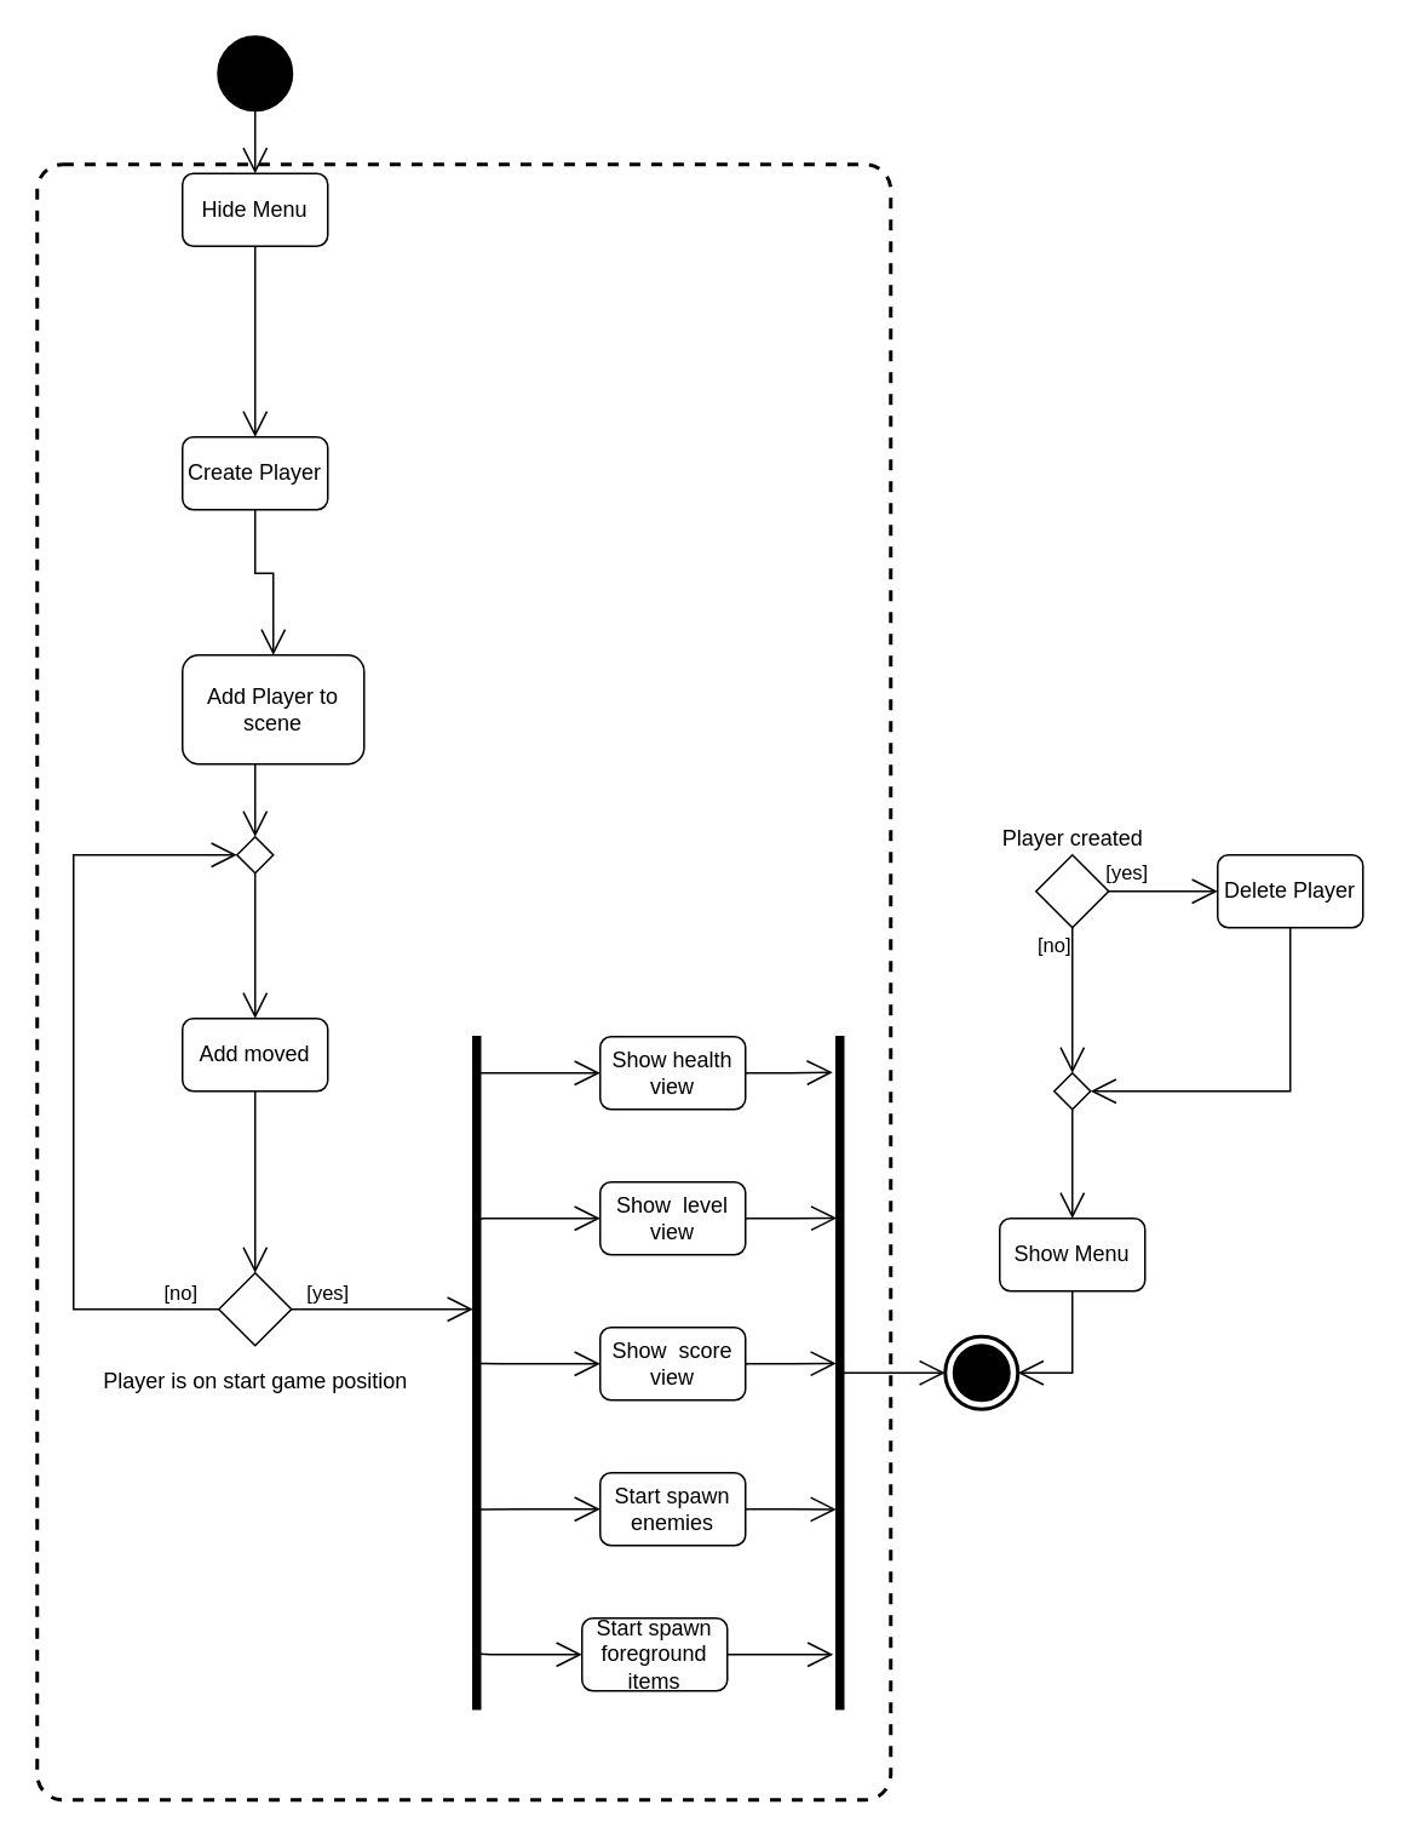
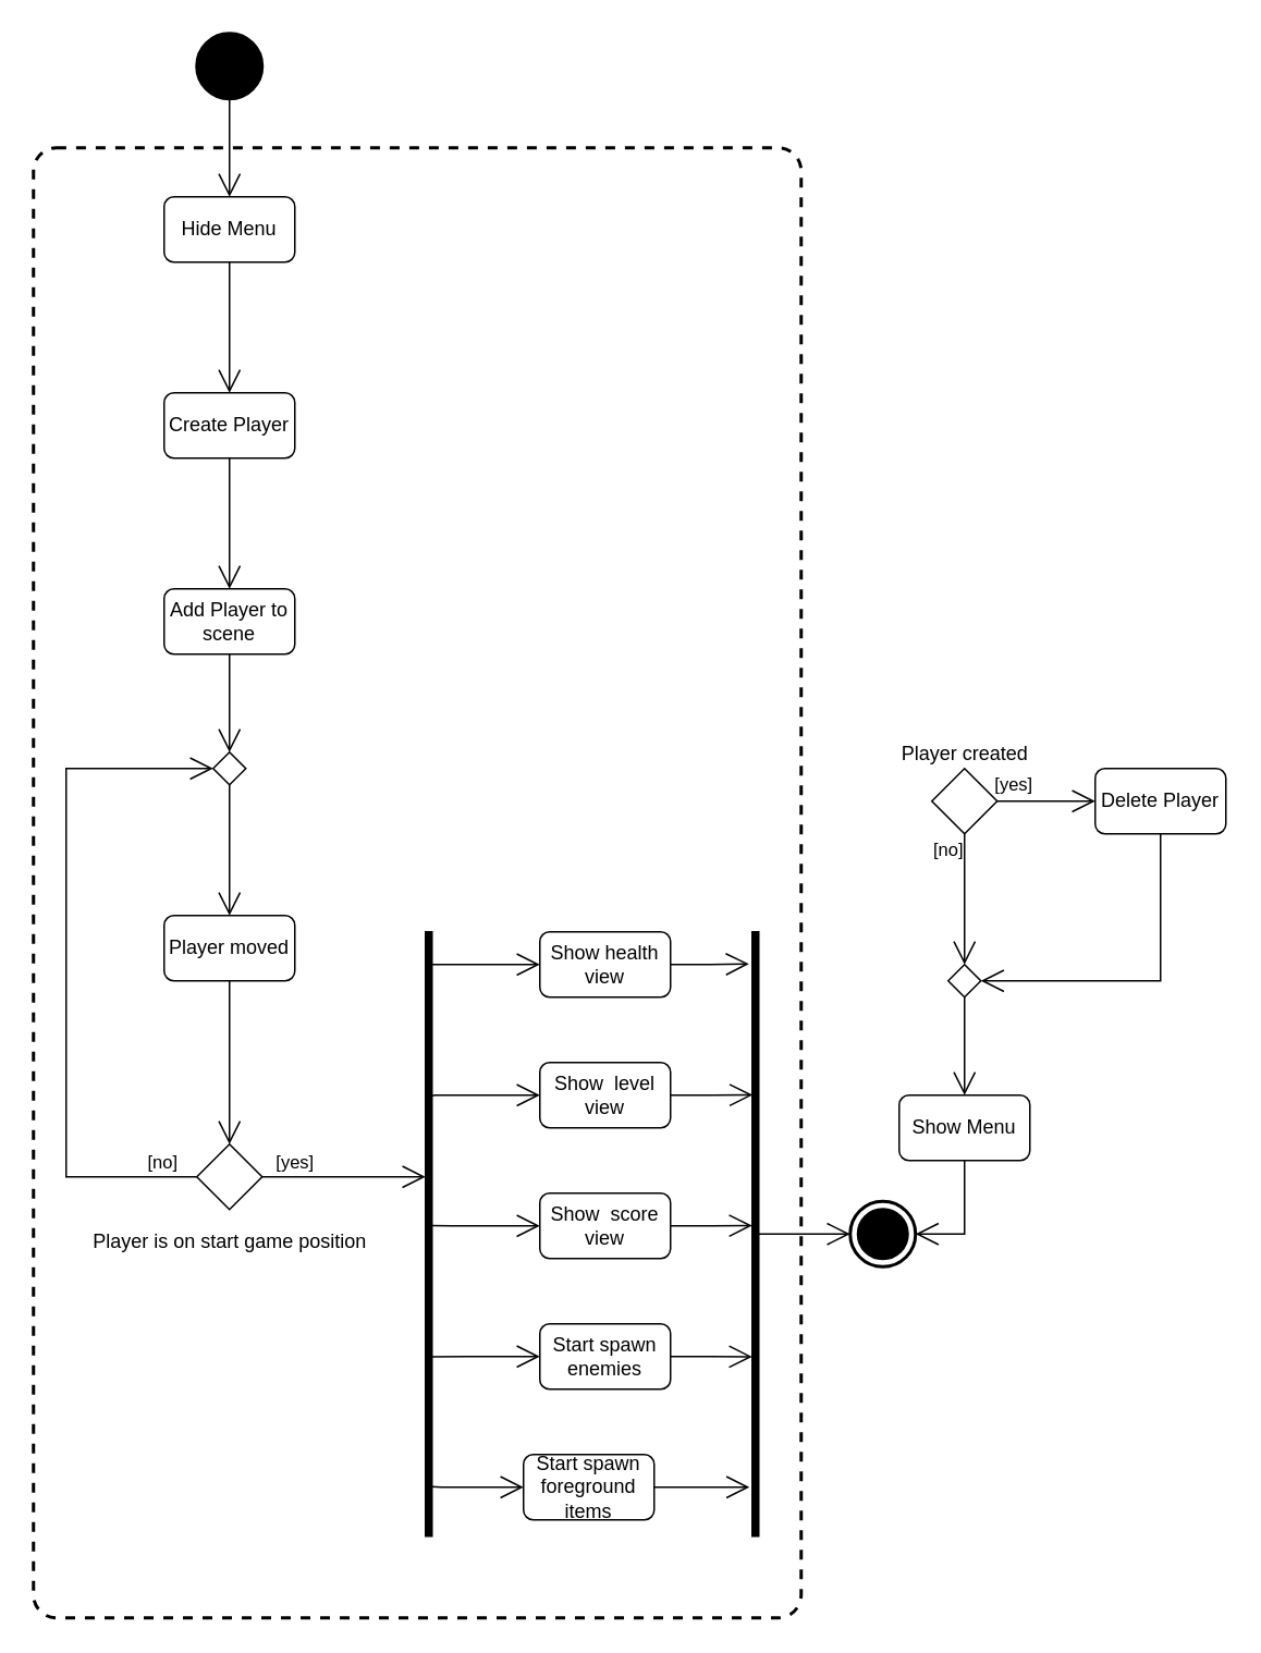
  <mxCell id="0" />
  <mxCell id="1" parent="0" />
  <mxCell id="2" value="&amp;lt;&amp;lt;structured&amp;gt;&amp;gt; node name" style="shape=rect;html=1;rounded=1;dashed=1;strokeWidth=2;verticalAlign=top;whiteSpace=wrap;align=center;fillColor=none;noLabel=1;fontColor=none;arcSize=3;" parent="1" vertex="1"><mxGeometry x="20" y="90" width="470" height="900" as="geometry" /></mxCell>
  <mxCell id="3" style="edgeStyle=orthogonalEdgeStyle;rounded=0;orthogonalLoop=1;jettySize=auto;html=1;entryX=0.5;entryY=0;entryDx=0;entryDy=0;endArrow=open;endFill=0;endSize=12;" parent="1" source="4" target="6" edge="1"><mxGeometry relative="1" as="geometry" /></mxCell>
  <mxCell id="4" value="" style="shape=ellipse;html=1;fillColor=#000000;strokeWidth=2;verticalLabelPosition=bottom;verticalAlignment=top;perimeter=ellipsePerimeter;" parent="1" vertex="1"><mxGeometry x="120" y="20" width="40" height="40" as="geometry" /></mxCell>
  <mxCell id="5" style="edgeStyle=orthogonalEdgeStyle;rounded=0;orthogonalLoop=1;jettySize=auto;html=1;entryX=0.5;entryY=0;entryDx=0;entryDy=0;endArrow=open;endFill=0;endSize=12;" parent="1" source="6" target="8" edge="1"><mxGeometry relative="1" as="geometry" /></mxCell>
- <mxCell id="6" value="Hide Menu" style="shape=rect;html=1;rounded=1;whiteSpace=wrap;align=center;" parent="1" vertex="1"><mxGeometry x="100" y="95" width="80" height="40" as="geometry" /></mxCell>
+ <mxCell id="6" value="Hide Menu" style="shape=rect;html=1;rounded=1;whiteSpace=wrap;align=center;" parent="1" vertex="1"><mxGeometry x="100" y="120" width="80" height="40" as="geometry" /></mxCell>
  <mxCell id="7" style="edgeStyle=orthogonalEdgeStyle;rounded=0;orthogonalLoop=1;jettySize=auto;html=1;entryX=0.5;entryY=0;entryDx=0;entryDy=0;endArrow=open;endFill=0;endSize=12;" parent="1" source="8" target="10" edge="1"><mxGeometry relative="1" as="geometry" /></mxCell>
  <mxCell id="8" value="Create Player" style="shape=rect;html=1;rounded=1;whiteSpace=wrap;align=center;" parent="1" vertex="1"><mxGeometry x="100" y="240" width="80" height="40" as="geometry" /></mxCell>
  <mxCell id="9" style="edgeStyle=elbowEdgeStyle;rounded=0;orthogonalLoop=1;jettySize=auto;html=1;entryX=0.5;entryY=0;entryDx=0;entryDy=0;endArrow=open;endFill=0;startSize=6;endSize=12;" parent="1" source="10" target="15" edge="1"><mxGeometry relative="1" as="geometry" /></mxCell>
- <mxCell id="10" value="Add Player to scene" style="shape=rect;html=1;rounded=1;whiteSpace=wrap;align=center;" parent="1" vertex="1"><mxGeometry x="100" y="360" width="100" height="60" as="geometry" /></mxCell>
- <mxCell id="11" value="Add moved" style="shape=rect;html=1;rounded=1;whiteSpace=wrap;align=center;" parent="1" vertex="1"><mxGeometry x="100" y="560" width="80" height="40" as="geometry" /></mxCell>
+ <mxCell id="10" value="Add Player to scene" style="shape=rect;html=1;rounded=1;whiteSpace=wrap;align=center;" parent="1" vertex="1"><mxGeometry x="100" y="360" width="80" height="40" as="geometry" /></mxCell>
+ <mxCell id="11" value="Player moved" style="shape=rect;html=1;rounded=1;whiteSpace=wrap;align=center;" parent="1" vertex="1"><mxGeometry x="100" y="560" width="80" height="40" as="geometry" /></mxCell>
  <mxCell id="12" value="Player is on start game position" style="shape=rhombus;html=1;verticalLabelPosition=bottom;verticalAlignment=top;" parent="1" vertex="1"><mxGeometry x="120" y="700" width="40" height="40" as="geometry" /></mxCell>
  <mxCell id="13" value="" style="edgeStyle=elbowEdgeStyle;html=1;elbow=horizontal;align=right;verticalAlign=bottom;endArrow=none;rounded=0;labelBackgroundColor=none;startArrow=open;startSize=12;entryX=0.5;entryY=1;entryDx=0;entryDy=0;exitX=0.5;exitY=0;exitDx=0;exitDy=0;" parent="1" source="12" target="11" edge="1"><mxGeometry relative="1" as="geometry"><mxPoint x="140" y="660" as="targetPoint" /><mxPoint x="180" y="680" as="sourcePoint" /></mxGeometry></mxCell>
  <mxCell id="14" value="[no]" style="edgeStyle=elbowEdgeStyle;html=1;elbow=vertical;verticalAlign=bottom;endArrow=open;rounded=0;labelBackgroundColor=none;endSize=12;entryX=0;entryY=0.5;entryDx=0;entryDy=0;exitX=0;exitY=0.5;exitDx=0;exitDy=0;" parent="1" source="12" target="15" edge="1"><mxGeometry x="-0.902" relative="1" as="geometry"><mxPoint x="40" y="720" as="targetPoint" /><mxPoint x="60" y="720" as="sourcePoint" /><Array as="points"><mxPoint x="40" y="620" /></Array><mxPoint as="offset" /></mxGeometry></mxCell>
  <mxCell id="15" value="" style="shape=rhombus;html=1;verticalLabelPosition=top;verticalAlignment=bottom;" parent="1" vertex="1"><mxGeometry x="130" y="460" width="20" height="20" as="geometry" /></mxCell>
  <mxCell id="16" value="" style="edgeStyle=elbowEdgeStyle;html=1;elbow=horizontal;align=right;verticalAlign=bottom;rounded=0;labelBackgroundColor=none;endArrow=open;endSize=12;entryX=0.5;entryY=0;entryDx=0;entryDy=0;" parent="1" source="15" target="11" edge="1"><mxGeometry relative="1" as="geometry"><mxPoint x="-10" y="520" as="targetPoint" /></mxGeometry></mxCell>
  <mxCell id="17" style="edgeStyle=elbowEdgeStyle;rounded=0;jumpSize=12;orthogonalLoop=1;jettySize=auto;html=1;startArrow=open;startFill=0;startSize=12;sourcePerimeterSpacing=12;endArrow=none;endFill=0;endSize=12;exitX=0;exitY=0.5;exitDx=0;exitDy=0;" parent="1" source="20" target="18" edge="1"><mxGeometry relative="1" as="geometry"><mxPoint x="300" y="640" as="targetPoint" /><Array as="points"><mxPoint x="270" y="590" /><mxPoint x="280" y="590" /></Array></mxGeometry></mxCell>
  <mxCell id="18" value="" style="shape=rect;html=1;fillColor=#000000;verticalLabelPosition=bottom;verticalAlignment=top;" parent="1" vertex="1"><mxGeometry x="260" y="570" width="4" height="370" as="geometry" /></mxCell>
  <mxCell id="19" style="edgeStyle=elbowEdgeStyle;rounded=0;jumpSize=12;orthogonalLoop=1;jettySize=auto;html=1;startArrow=none;startFill=0;startSize=12;sourcePerimeterSpacing=12;endArrow=open;endFill=0;endSize=12;entryX=-0.5;entryY=0.053;entryDx=0;entryDy=0;entryPerimeter=0;exitX=1;exitY=0.5;exitDx=0;exitDy=0;" parent="1" source="20" target="35" edge="1"><mxGeometry relative="1" as="geometry"><mxPoint x="480" y="590" as="targetPoint" /></mxGeometry></mxCell>
  <mxCell id="20" value="Show health view" style="shape=rect;html=1;rounded=1;whiteSpace=wrap;align=center;" parent="1" vertex="1"><mxGeometry x="330" y="570" width="80" height="40" as="geometry" /></mxCell>
  <mxCell id="21" style="edgeStyle=elbowEdgeStyle;rounded=0;jumpSize=12;orthogonalLoop=1;jettySize=auto;html=1;entryX=0.072;entryY=0.27;entryDx=0;entryDy=0;startArrow=none;startFill=0;startSize=12;sourcePerimeterSpacing=12;endArrow=open;endFill=0;endSize=12;entryPerimeter=0;exitX=1;exitY=0.5;exitDx=0;exitDy=0;" parent="1" source="22" target="35" edge="1"><mxGeometry relative="1" as="geometry" /></mxCell>
  <mxCell id="22" value="Show&amp;nbsp; level view" style="shape=rect;html=1;rounded=1;whiteSpace=wrap;align=center;" parent="1" vertex="1"><mxGeometry x="330" y="650" width="80" height="40" as="geometry" /></mxCell>
  <mxCell id="23" style="edgeStyle=elbowEdgeStyle;rounded=0;jumpSize=12;orthogonalLoop=1;jettySize=auto;html=1;entryX=0;entryY=0.486;entryDx=0;entryDy=0;entryPerimeter=0;startArrow=none;startFill=0;startSize=12;sourcePerimeterSpacing=12;endArrow=open;endFill=0;endSize=12;exitX=1;exitY=0.5;exitDx=0;exitDy=0;" parent="1" source="24" target="35" edge="1"><mxGeometry relative="1" as="geometry" /></mxCell>
  <mxCell id="24" value="Show&amp;nbsp; score view" style="shape=rect;html=1;rounded=1;whiteSpace=wrap;align=center;" parent="1" vertex="1"><mxGeometry x="330" y="730" width="80" height="40" as="geometry" /></mxCell>
  <mxCell id="25" style="edgeStyle=elbowEdgeStyle;rounded=0;jumpSize=12;orthogonalLoop=1;jettySize=auto;html=1;startArrow=none;startFill=0;startSize=12;sourcePerimeterSpacing=12;endArrow=open;endFill=0;endSize=12;entryX=0;entryY=0.703;entryDx=0;entryDy=0;entryPerimeter=0;exitX=1;exitY=0.5;exitDx=0;exitDy=0;" parent="1" source="26" target="35" edge="1"><mxGeometry relative="1" as="geometry"><mxPoint x="480" y="830" as="targetPoint" /></mxGeometry></mxCell>
  <mxCell id="26" value="Start spawn enemies" style="shape=rect;html=1;rounded=1;whiteSpace=wrap;align=center;" parent="1" vertex="1"><mxGeometry x="330" y="810" width="80" height="40" as="geometry" /></mxCell>
  <mxCell id="27" style="edgeStyle=elbowEdgeStyle;rounded=0;jumpSize=12;orthogonalLoop=1;jettySize=auto;html=1;entryX=-0.413;entryY=0.919;entryDx=0;entryDy=0;entryPerimeter=0;startArrow=none;startFill=0;startSize=12;sourcePerimeterSpacing=12;endArrow=open;endFill=0;endSize=12;exitX=1;exitY=0.5;exitDx=0;exitDy=0;" parent="1" source="28" target="35" edge="1"><mxGeometry relative="1" as="geometry" /></mxCell>
  <mxCell id="28" value="Start spawn foreground items" style="shape=rect;html=1;rounded=1;whiteSpace=wrap;align=center;" parent="1" vertex="1"><mxGeometry x="320" y="890" width="80" height="40" as="geometry" /></mxCell>
  <mxCell id="29" value="[yes]" style="edgeStyle=elbowEdgeStyle;html=1;elbow=vertical;verticalAlign=bottom;endArrow=open;rounded=0;labelBackgroundColor=none;endSize=12;exitX=1;exitY=0.5;exitDx=0;exitDy=0;entryX=0;entryY=0.405;entryDx=0;entryDy=0;entryPerimeter=0;" parent="1" source="12" target="18" edge="1"><mxGeometry y="-30" relative="1" as="geometry"><mxPoint x="240" y="720" as="targetPoint" /><mxPoint x="180" y="720" as="sourcePoint" /><Array as="points"><mxPoint x="220" y="720" /></Array><mxPoint x="-30" y="-30" as="offset" /></mxGeometry></mxCell>
  <mxCell id="30" style="edgeStyle=elbowEdgeStyle;rounded=0;jumpSize=12;orthogonalLoop=1;jettySize=auto;html=1;startArrow=open;startFill=0;startSize=12;sourcePerimeterSpacing=12;endArrow=none;endFill=0;endSize=12;exitX=0;exitY=0.5;exitDx=0;exitDy=0;entryX=0.909;entryY=0.271;entryDx=0;entryDy=0;entryPerimeter=0;" parent="1" source="22" target="18" edge="1"><mxGeometry relative="1" as="geometry"><mxPoint x="260" y="669" as="targetPoint" /><mxPoint x="306" y="669.41" as="sourcePoint" /><Array as="points"><mxPoint x="266" y="669.41" /><mxPoint x="276" y="669.41" /></Array></mxGeometry></mxCell>
  <mxCell id="31" style="edgeStyle=elbowEdgeStyle;rounded=0;jumpSize=12;orthogonalLoop=1;jettySize=auto;html=1;startArrow=open;startFill=0;startSize=12;sourcePerimeterSpacing=12;endArrow=none;endFill=0;endSize=12;exitX=0;exitY=0.5;exitDx=0;exitDy=0;entryX=0.962;entryY=0.486;entryDx=0;entryDy=0;entryPerimeter=0;" parent="1" source="24" target="18" edge="1"><mxGeometry relative="1" as="geometry"><mxPoint x="273.636" y="680.27" as="targetPoint" /><mxPoint x="320" y="680" as="sourcePoint" /><Array as="points"><mxPoint x="276" y="679.41" /><mxPoint x="286" y="679.41" /></Array></mxGeometry></mxCell>
  <mxCell id="32" style="edgeStyle=elbowEdgeStyle;rounded=0;jumpSize=12;orthogonalLoop=1;jettySize=auto;html=1;startArrow=open;startFill=0;startSize=12;sourcePerimeterSpacing=12;endArrow=none;endFill=0;endSize=12;exitX=0;exitY=0.5;exitDx=0;exitDy=0;entryX=0.917;entryY=0.703;entryDx=0;entryDy=0;entryPerimeter=0;" parent="1" source="26" target="18" edge="1"><mxGeometry relative="1" as="geometry"><mxPoint x="273.848" y="759.82" as="targetPoint" /><mxPoint x="320" y="760" as="sourcePoint" /><Array as="points"><mxPoint x="286" y="689.41" /><mxPoint x="296" y="689.41" /></Array></mxGeometry></mxCell>
  <mxCell id="33" style="edgeStyle=elbowEdgeStyle;rounded=0;jumpSize=12;orthogonalLoop=1;jettySize=auto;html=1;startArrow=open;startFill=0;startSize=12;sourcePerimeterSpacing=12;endArrow=none;endFill=0;endSize=12;exitX=0;exitY=0.5;exitDx=0;exitDy=0;entryX=0.85;entryY=0.918;entryDx=0;entryDy=0;entryPerimeter=0;" parent="1" source="28" target="18" edge="1"><mxGeometry relative="1" as="geometry"><mxPoint x="273.668" y="840.11" as="targetPoint" /><mxPoint x="320" y="840" as="sourcePoint" /><Array as="points"><mxPoint x="270" y="910" /><mxPoint x="280" y="910" /><mxPoint x="300" y="910" /><mxPoint x="290" y="910" /><mxPoint x="296" y="699.41" /><mxPoint x="306" y="699.41" /></Array></mxGeometry></mxCell>
  <mxCell id="34" style="edgeStyle=elbowEdgeStyle;rounded=0;jumpSize=12;orthogonalLoop=1;jettySize=auto;html=1;startArrow=none;startFill=0;startSize=12;sourcePerimeterSpacing=12;endArrow=open;endFill=0;endSize=12;exitX=1;exitY=0.5;exitDx=0;exitDy=0;entryX=0;entryY=0.5;entryDx=0;entryDy=0;entryPerimeter=0;" parent="1" source="35" target="36" edge="1"><mxGeometry relative="1" as="geometry"><mxPoint x="550" y="755" as="targetPoint" /></mxGeometry></mxCell>
  <mxCell id="35" value="" style="shape=rect;html=1;fillColor=#000000;verticalLabelPosition=bottom;verticalAlignment=top;" parent="1" vertex="1"><mxGeometry x="460" y="570" width="4" height="370" as="geometry" /></mxCell>
  <mxCell id="36" value="" style="html=1;shape=mxgraph.sysml.actFinal;strokeWidth=2;verticalLabelPosition=bottom;verticalAlignment=top;" parent="1" vertex="1"><mxGeometry x="520" y="735" width="40" height="40" as="geometry" /></mxCell>
  <mxCell id="37" value="[yes]" style="edgeStyle=none;rounded=0;jumpStyle=none;jumpSize=12;orthogonalLoop=1;jettySize=auto;html=1;startArrow=none;startFill=0;startSize=6;sourcePerimeterSpacing=12;endArrow=open;endFill=0;endSize=12;fontColor=#000000;exitX=1;exitY=0.5;exitDx=0;exitDy=0;entryX=0;entryY=0.5;entryDx=0;entryDy=0;" parent="1" source="39" target="41" edge="1"><mxGeometry x="-0.667" y="10" relative="1" as="geometry"><mxPoint x="700" y="490" as="targetPoint" /><mxPoint as="offset" /></mxGeometry></mxCell>
  <mxCell id="38" value="[no]" style="edgeStyle=none;rounded=0;jumpStyle=none;jumpSize=12;orthogonalLoop=1;jettySize=auto;html=1;startArrow=none;startFill=0;startSize=6;sourcePerimeterSpacing=12;endArrow=open;endFill=0;endSize=12;fontColor=none;exitX=0.5;exitY=1;exitDx=0;exitDy=0;entryX=0;entryY=0.5;entryDx=0;entryDy=0;" parent="1" source="39" target="45" edge="1"><mxGeometry x="-0.75" y="-10" relative="1" as="geometry"><mxPoint x="590" y="560" as="targetPoint" /><mxPoint as="offset" /></mxGeometry></mxCell>
  <mxCell id="39" value="Player created" style="shape=rhombus;html=1;verticalLabelPosition=top;verticalAlignment=top;verticalAlign=bottom;horizontal=1;labelPosition=center;align=center;" parent="1" vertex="1"><mxGeometry x="570" y="470" width="40" height="40" as="geometry" /></mxCell>
  <mxCell id="40" style="edgeStyle=elbowEdgeStyle;rounded=0;jumpStyle=none;jumpSize=12;orthogonalLoop=1;jettySize=auto;html=1;entryX=0.5;entryY=0;entryDx=0;entryDy=0;startArrow=none;startFill=0;startSize=6;sourcePerimeterSpacing=12;endArrow=open;endFill=0;endSize=12;fontColor=none;exitX=0.5;exitY=1;exitDx=0;exitDy=0;" parent="1" source="41" target="45" edge="1"><mxGeometry relative="1" as="geometry"><mxPoint x="910" y="490" as="targetPoint" /><Array as="points"><mxPoint x="710" y="540" /></Array></mxGeometry></mxCell>
  <mxCell id="41" value="Delete Player" style="shape=rect;html=1;rounded=1;whiteSpace=wrap;align=center;" parent="1" vertex="1"><mxGeometry x="670" y="470" width="80" height="40" as="geometry" /></mxCell>
  <mxCell id="42" style="edgeStyle=elbowEdgeStyle;rounded=0;jumpStyle=none;jumpSize=12;orthogonalLoop=1;jettySize=auto;html=1;entryX=1;entryY=0.5;entryDx=0;entryDy=0;entryPerimeter=0;startArrow=none;startFill=0;startSize=6;sourcePerimeterSpacing=12;endArrow=open;endFill=0;endSize=12;fontColor=#000000;exitX=0.5;exitY=1;exitDx=0;exitDy=0;" parent="1" source="43" target="36" edge="1"><mxGeometry relative="1" as="geometry"><Array as="points"><mxPoint x="590" y="680" /></Array></mxGeometry></mxCell>
  <mxCell id="43" value="Show Menu" style="shape=rect;html=1;rounded=1;whiteSpace=wrap;align=center;" parent="1" vertex="1"><mxGeometry x="550" y="670" width="80" height="40" as="geometry" /></mxCell>
  <mxCell id="44" style="edgeStyle=elbowEdgeStyle;rounded=0;jumpStyle=none;jumpSize=12;orthogonalLoop=1;jettySize=auto;html=1;entryX=0.5;entryY=0;entryDx=0;entryDy=0;startArrow=none;startFill=0;startSize=6;sourcePerimeterSpacing=12;endArrow=open;endFill=0;endSize=12;fontColor=none;exitX=1;exitY=0.5;exitDx=0;exitDy=0;" parent="1" source="45" target="43" edge="1"><mxGeometry relative="1" as="geometry" /></mxCell>
  <mxCell id="45" value="Player created" style="shape=rhombus;html=1;verticalLabelPosition=top;verticalAlignment=top;verticalAlign=bottom;horizontal=1;labelPosition=center;align=center;direction=south;noLabel=1;fontColor=none;" parent="1" vertex="1"><mxGeometry x="580" y="590" width="20" height="20" as="geometry" /></mxCell>
